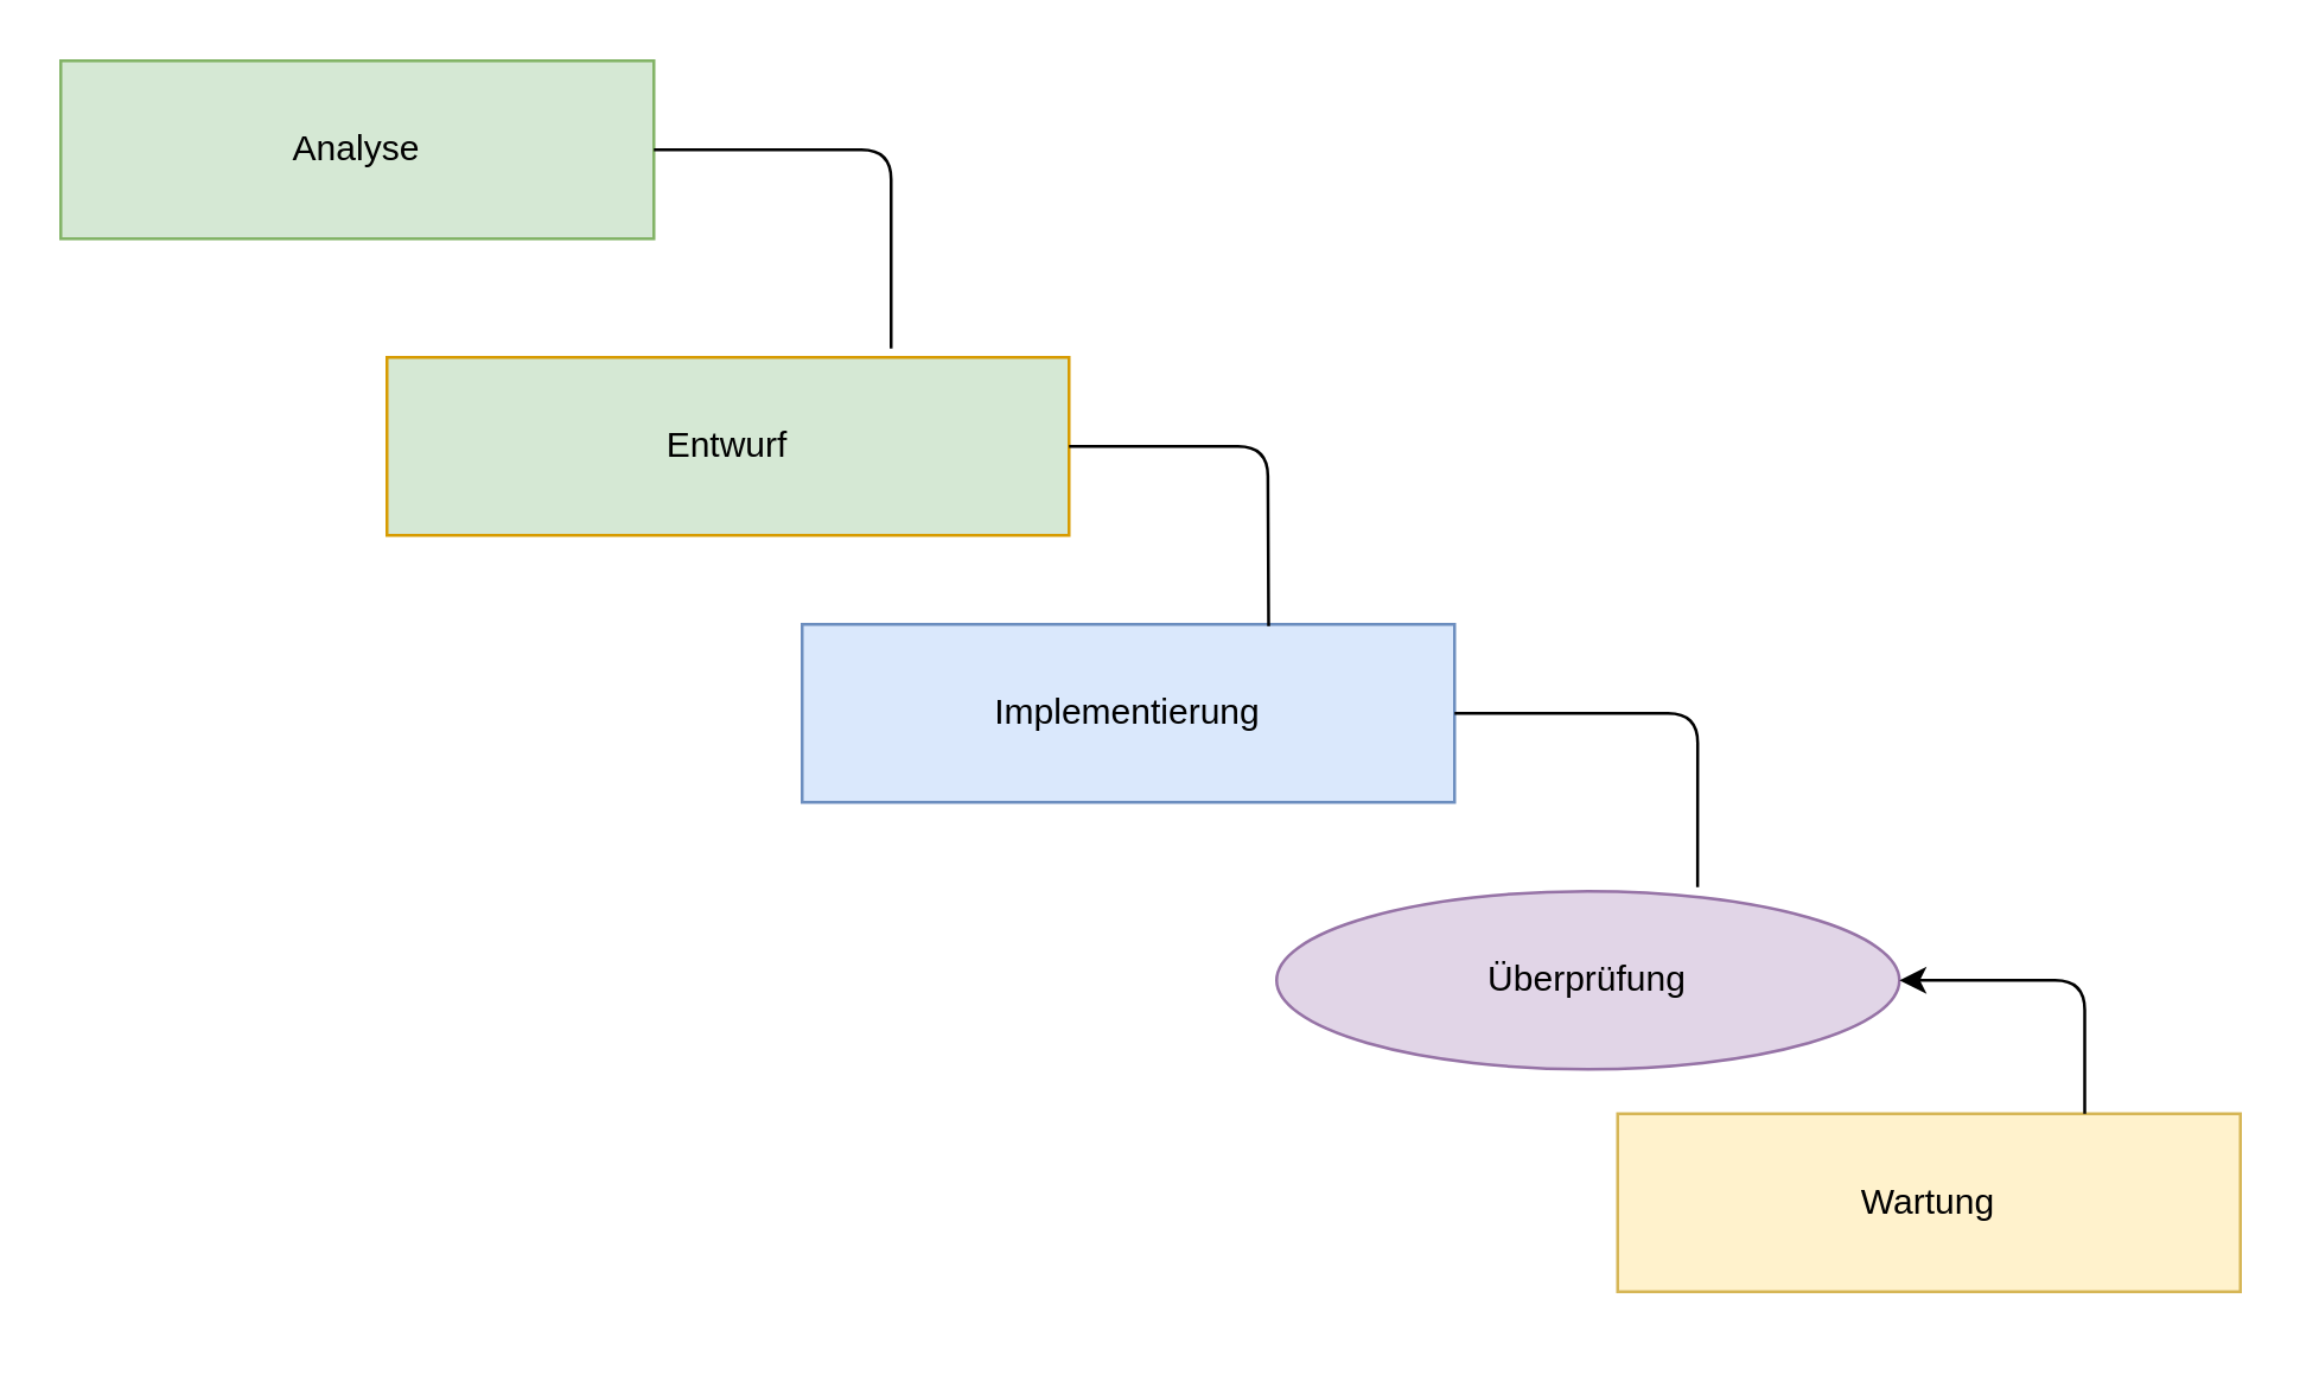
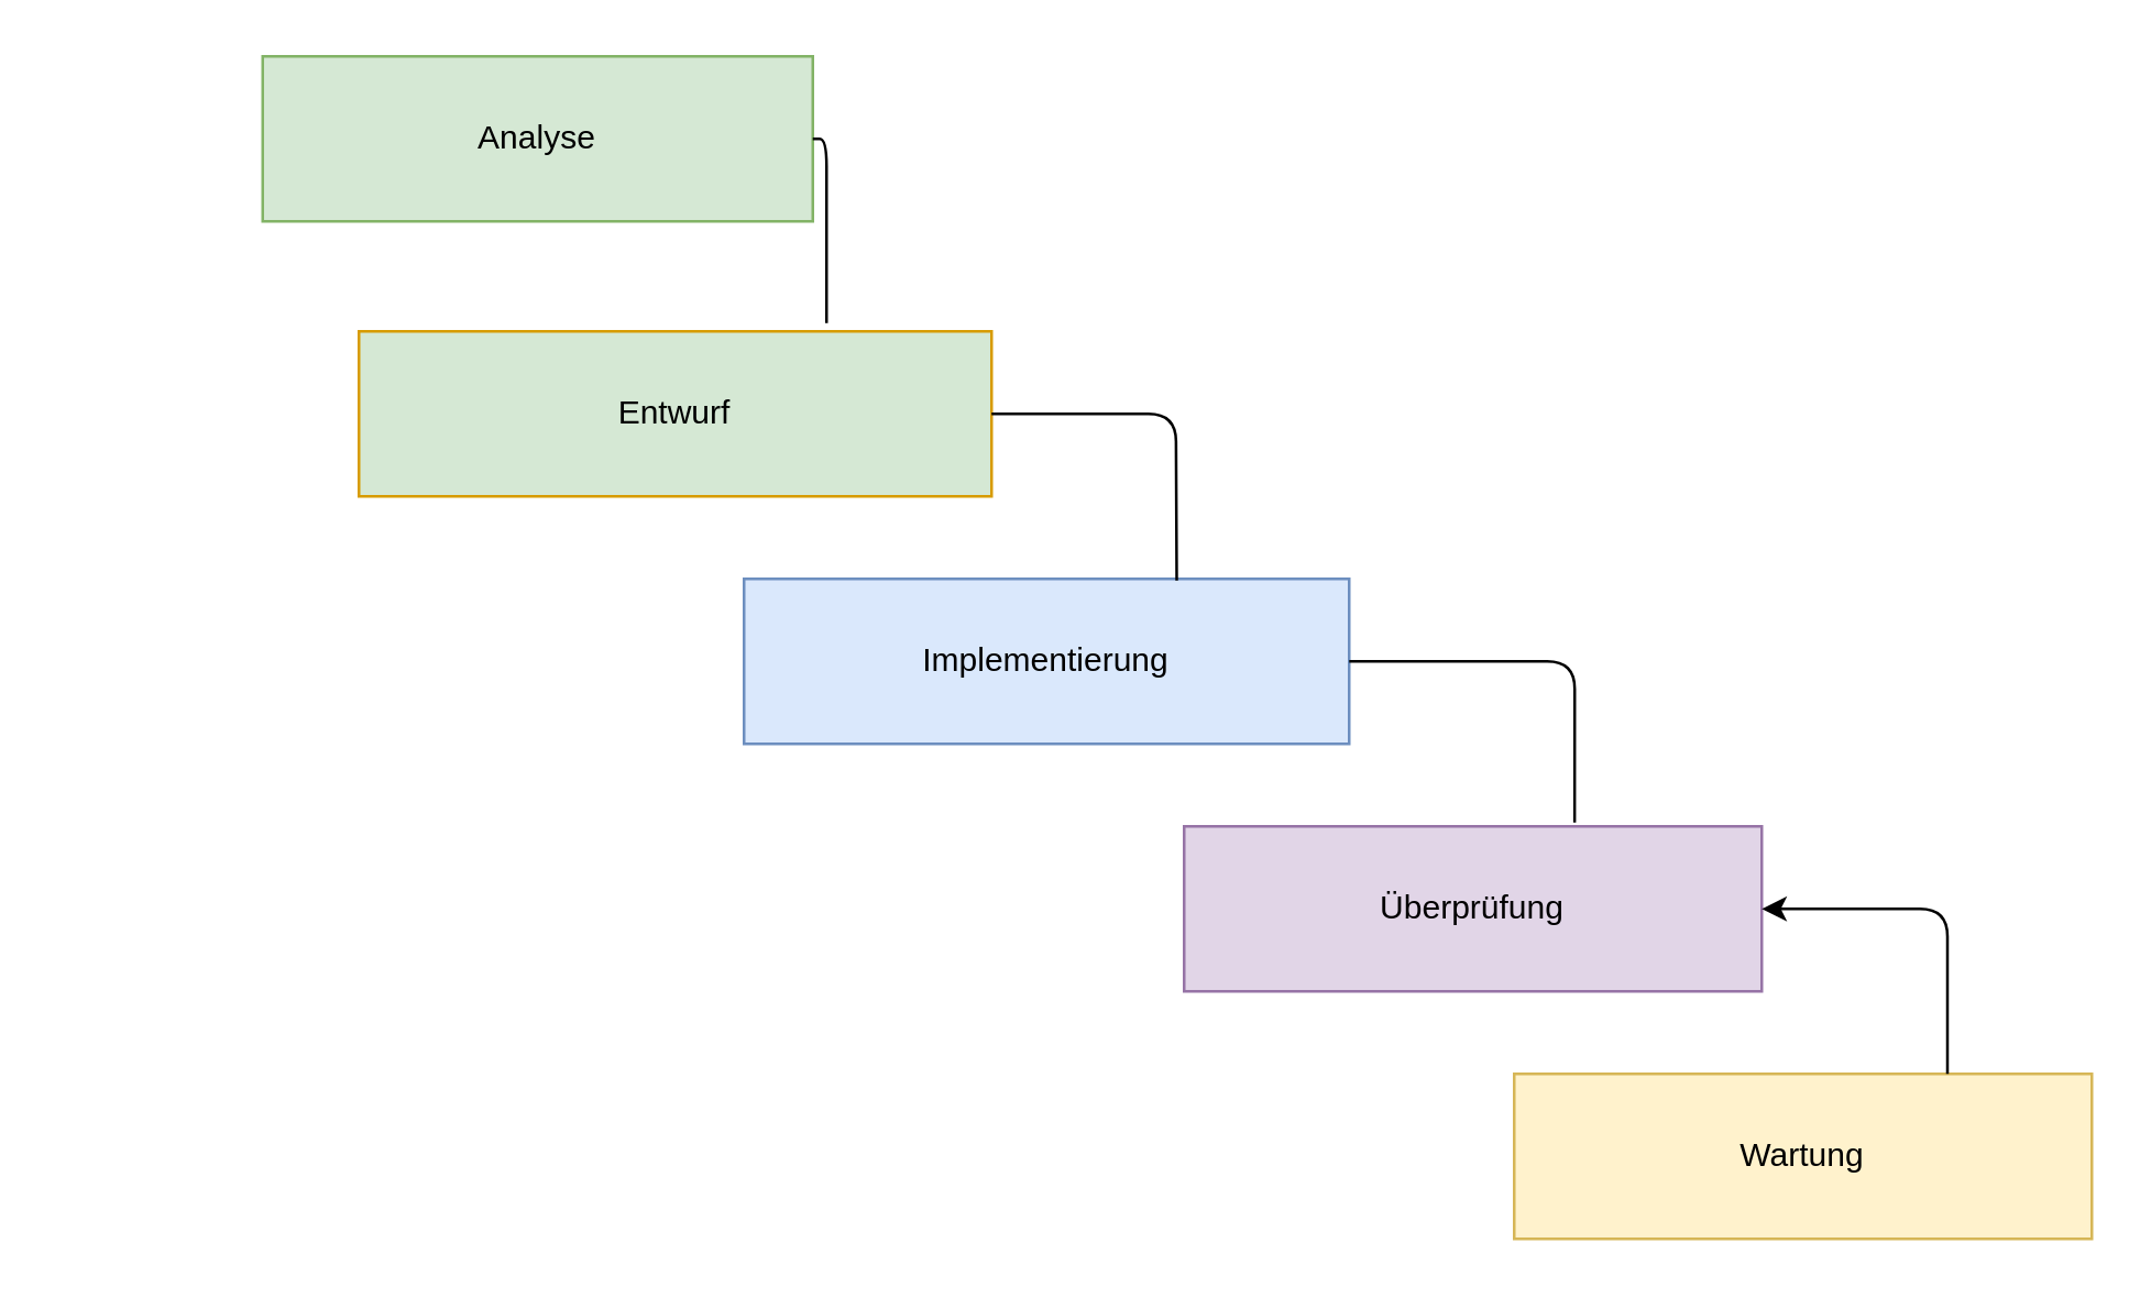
  <mxCell id="0" />
  <mxCell id="1" parent="0" />
- <mxCell id="2" value="Analyse" style="rounded=0;whiteSpace=wrap;html=1;fillColor=#d5e8d4;strokeColor=#82b366;" vertex="1" parent="1"><mxGeometry x="20" y="20" width="200" height="60" as="geometry" /></mxCell>
+ <mxCell id="2" value="Analyse" style="rounded=0;whiteSpace=wrap;html=1;fillColor=#d5e8d4;strokeColor=#82b366;" vertex="1" parent="1"><mxGeometry x="95" y="20" width="200" height="60" as="geometry" /></mxCell>
  <mxCell id="3" value="Entwurf" style="rounded=0;whiteSpace=wrap;html=1;fillColor=#d5e8d4;strokeColor=#d79b00;" vertex="1" parent="1"><mxGeometry x="130" y="120" width="230" height="60" as="geometry" /></mxCell>
  <mxCell id="4" value="" style="endArrow=none;html=1;" edge="1" parent="1" source="2"><mxGeometry width="50" height="50" relative="1" as="geometry"><mxPoint x="270" y="90" as="sourcePoint" /><mxPoint x="300" y="117" as="targetPoint" /><Array as="points"><mxPoint x="300" y="50" /></Array></mxGeometry></mxCell>
  <mxCell id="5" value="Implementierung" style="rounded=0;whiteSpace=wrap;html=1;fillColor=#dae8fc;strokeColor=#6c8ebf;" vertex="1" parent="1"><mxGeometry x="270" y="210" width="220" height="60" as="geometry" /></mxCell>
  <mxCell id="6" value="" style="endArrow=none;html=1;entryX=1;entryY=0.5;entryDx=0;entryDy=0;exitX=0.715;exitY=0.01;exitDx=0;exitDy=0;exitPerimeter=0;" edge="1" parent="1" source="5" target="3"><mxGeometry width="50" height="50" relative="1" as="geometry"><mxPoint x="430" y="200" as="sourcePoint" /><mxPoint x="420" y="150" as="targetPoint" /><Array as="points"><mxPoint x="427" y="150" /></Array></mxGeometry></mxCell>
- <mxCell id="7" value="Überprüfung" style="ellipse;whiteSpace=wrap;html=1;fillColor=#e1d5e7;strokeColor=#9673a6;" vertex="1" parent="1"><mxGeometry x="430" y="300" width="210" height="60" as="geometry" /></mxCell>
+ <mxCell id="7" value="Überprüfung" style="rounded=0;whiteSpace=wrap;html=1;fillColor=#e1d5e7;strokeColor=#9673a6;" vertex="1" parent="1"><mxGeometry x="430" y="300" width="210" height="60" as="geometry" /></mxCell>
  <mxCell id="8" value="" style="endArrow=none;html=1;entryX=1;entryY=0.5;entryDx=0;entryDy=0;exitX=0.676;exitY=-0.023;exitDx=0;exitDy=0;exitPerimeter=0;" edge="1" parent="1" source="7" target="5"><mxGeometry width="50" height="50" relative="1" as="geometry"><mxPoint x="540" y="280" as="sourcePoint" /><mxPoint x="590" y="230" as="targetPoint" /><Array as="points"><mxPoint x="572" y="240" /></Array></mxGeometry></mxCell>
- <mxCell id="9" value="Wartung" style="rounded=0;whiteSpace=wrap;html=1;fillColor=#fff2cc;strokeColor=#d6b656;" vertex="1" parent="1"><mxGeometry x="545" y="375" width="210" height="60" as="geometry" /></mxCell>
+ <mxCell id="9" value="Wartung" style="rounded=0;whiteSpace=wrap;html=1;fillColor=#fff2cc;strokeColor=#d6b656;" vertex="1" parent="1"><mxGeometry x="550" y="390" width="210" height="60" as="geometry" /></mxCell>
  <mxCell id="10" value="" style="endArrow=classic;html=1;edgeStyle=orthogonalEdgeStyle;entryX=1;entryY=0.5;entryDx=0;entryDy=0;exitX=0.75;exitY=0;exitDx=0;exitDy=0;" edge="1" parent="1" source="9" target="7"><mxGeometry width="50" height="50" relative="1" as="geometry"><mxPoint x="700" y="370" as="sourcePoint" /><mxPoint x="750" y="320" as="targetPoint" /></mxGeometry></mxCell>
